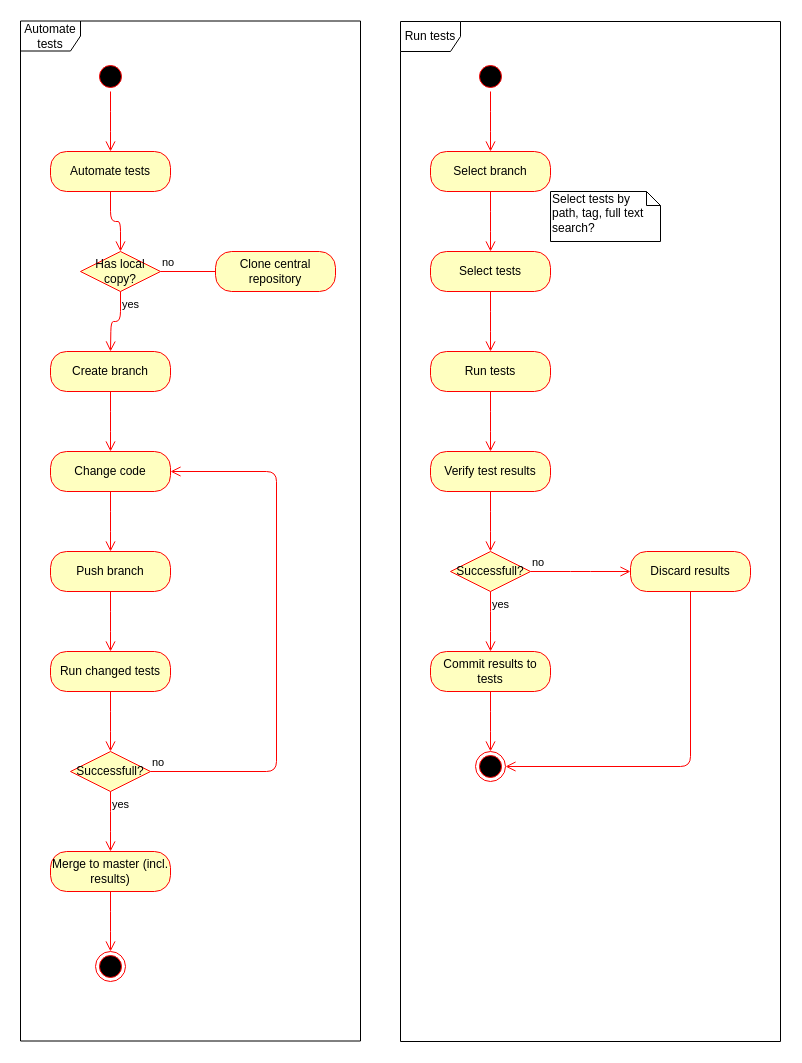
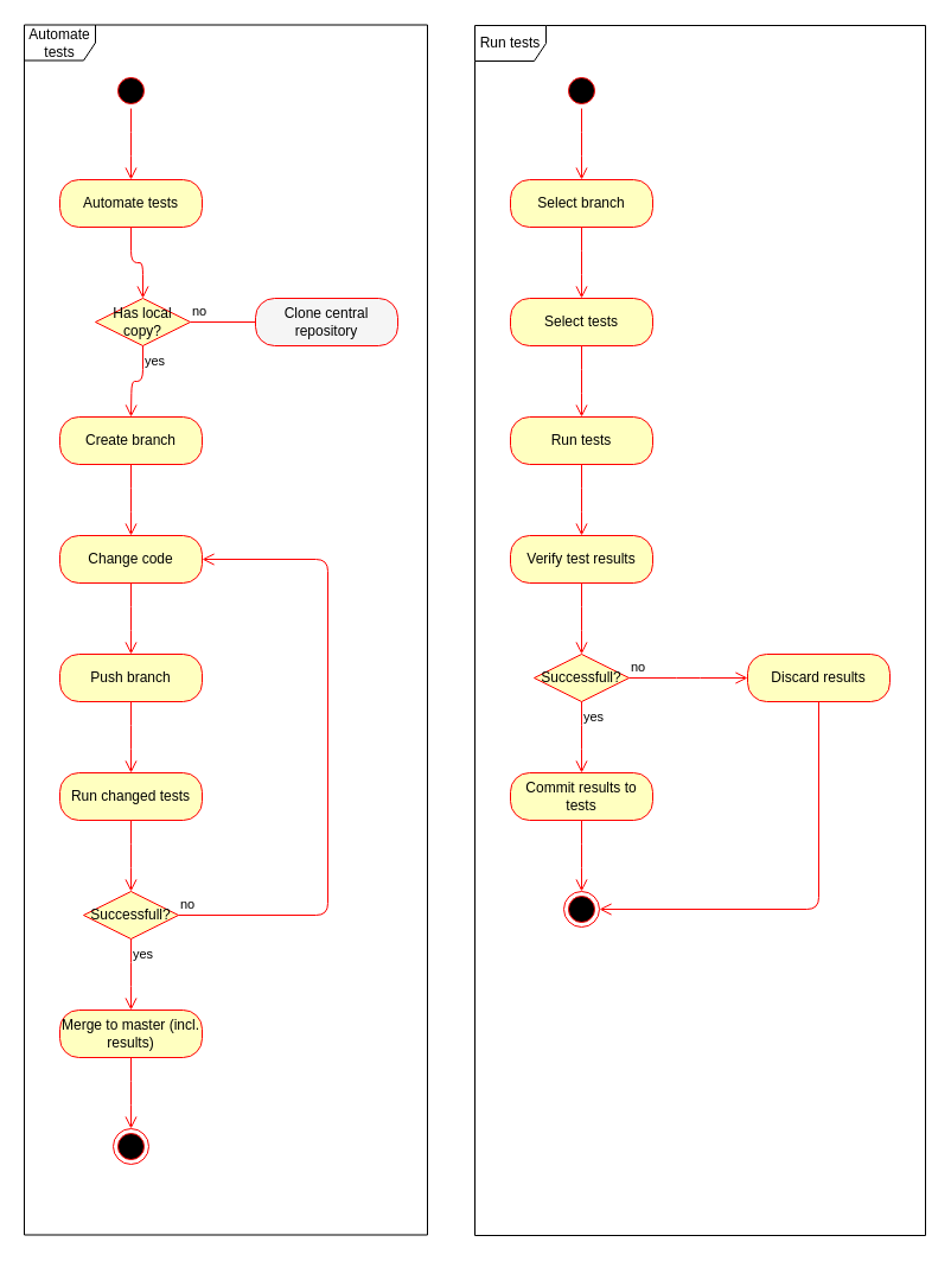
  <mxCell id="0" />
  <mxCell id="1" parent="0" />
  <mxCell id="2" value="&lt;div&gt;Automate tests&lt;/div&gt;" style="shape=umlFrame;whiteSpace=wrap;html=1;" vertex="1" parent="1"><mxGeometry x="20" y="20.5" width="340" height="1020" as="geometry" /></mxCell>
  <mxCell id="3" value="" style="ellipse;html=1;shape=startState;fillColor=#000000;strokeColor=#ff0000;" vertex="1" parent="1"><mxGeometry x="95" y="61" width="30" height="30" as="geometry" /></mxCell>
  <mxCell id="4" value="" style="edgeStyle=orthogonalEdgeStyle;html=1;verticalAlign=bottom;endArrow=open;endSize=8;strokeColor=#ff0000;" edge="1" source="3" parent="1"><mxGeometry relative="1" as="geometry"><mxPoint x="110" y="151" as="targetPoint" /></mxGeometry></mxCell>
  <mxCell id="5" value="Automate tests" style="rounded=1;whiteSpace=wrap;html=1;arcSize=40;fontColor=#000000;fillColor=#ffffc0;strokeColor=#ff0000;" vertex="1" parent="1"><mxGeometry x="50" y="151" width="120" height="40" as="geometry" /></mxCell>
  <mxCell id="6" value="" style="edgeStyle=orthogonalEdgeStyle;html=1;verticalAlign=bottom;endArrow=open;endSize=8;strokeColor=#ff0000;entryX=0.5;entryY=0;entryDx=0;entryDy=0;" edge="1" source="5" parent="1" target="7"><mxGeometry relative="1" as="geometry"><mxPoint x="110" y="251" as="targetPoint" /></mxGeometry></mxCell>
  <mxCell id="7" value="Has local copy?" style="rhombus;whiteSpace=wrap;html=1;fillColor=#ffffc0;strokeColor=#ff0000;" vertex="1" parent="1"><mxGeometry x="80" y="251" width="80" height="40" as="geometry" /></mxCell>
  <mxCell id="8" value="no" style="edgeStyle=orthogonalEdgeStyle;html=1;align=left;verticalAlign=bottom;endArrow=open;endSize=8;strokeColor=#ff0000;" edge="1" source="7" parent="1"><mxGeometry x="-1" relative="1" as="geometry"><mxPoint x="255" y="271" as="targetPoint" /></mxGeometry></mxCell>
  <mxCell id="9" value="yes" style="edgeStyle=orthogonalEdgeStyle;html=1;align=left;verticalAlign=top;endArrow=open;endSize=8;strokeColor=#ff0000;" edge="1" source="7" parent="1"><mxGeometry x="-1" relative="1" as="geometry"><mxPoint x="110" y="351" as="targetPoint" /></mxGeometry></mxCell>
  <mxCell id="10" value="&lt;div&gt;Create branch&lt;/div&gt;" style="rounded=1;whiteSpace=wrap;html=1;arcSize=40;fontColor=#000000;fillColor=#ffffc0;strokeColor=#ff0000;" vertex="1" parent="1"><mxGeometry x="50" y="351" width="120" height="40" as="geometry" /></mxCell>
  <mxCell id="11" value="" style="edgeStyle=orthogonalEdgeStyle;html=1;verticalAlign=bottom;endArrow=open;endSize=8;strokeColor=#ff0000;" edge="1" source="10" parent="1"><mxGeometry relative="1" as="geometry"><mxPoint x="110" y="451" as="targetPoint" /></mxGeometry></mxCell>
  <mxCell id="12" value="&lt;div&gt;Change code&lt;/div&gt;" style="rounded=1;whiteSpace=wrap;html=1;arcSize=40;fontColor=#000000;fillColor=#ffffc0;strokeColor=#ff0000;" vertex="1" parent="1"><mxGeometry x="50" y="451" width="120" height="40" as="geometry" /></mxCell>
  <mxCell id="13" value="" style="edgeStyle=orthogonalEdgeStyle;html=1;verticalAlign=bottom;endArrow=open;endSize=8;strokeColor=#ff0000;" edge="1" source="12" parent="1"><mxGeometry relative="1" as="geometry"><mxPoint x="110" y="551" as="targetPoint" /></mxGeometry></mxCell>
  <mxCell id="14" value="&lt;div&gt;Push branch&lt;/div&gt;" style="rounded=1;whiteSpace=wrap;html=1;arcSize=40;fontColor=#000000;fillColor=#ffffc0;strokeColor=#ff0000;" vertex="1" parent="1"><mxGeometry x="50" y="551" width="120" height="40" as="geometry" /></mxCell>
  <mxCell id="15" value="" style="edgeStyle=orthogonalEdgeStyle;html=1;verticalAlign=bottom;endArrow=open;endSize=8;strokeColor=#ff0000;" edge="1" source="14" parent="1"><mxGeometry relative="1" as="geometry"><mxPoint x="110" y="651" as="targetPoint" /></mxGeometry></mxCell>
- <mxCell id="16" value="&lt;div&gt;Clone central repository&lt;/div&gt;" style="rounded=1;whiteSpace=wrap;html=1;arcSize=40;fontColor=#000000;fillColor=#ffffc0;strokeColor=#ff0000;" vertex="1" parent="1"><mxGeometry x="215" y="251" width="120" height="40" as="geometry" /></mxCell>
+ <mxCell id="16" value="&lt;div&gt;Clone central repository&lt;/div&gt;" style="rounded=1;whiteSpace=wrap;html=1;arcSize=40;fontColor=#000000;fillColor=#f5f5f5;strokeColor=#ff0000;" vertex="1" parent="1"><mxGeometry x="215" y="251" width="120" height="40" as="geometry" /></mxCell>
  <mxCell id="17" value="Run changed tests" style="rounded=1;whiteSpace=wrap;html=1;arcSize=40;fontColor=#000000;fillColor=#ffffc0;strokeColor=#ff0000;" vertex="1" parent="1"><mxGeometry x="50" y="651" width="120" height="40" as="geometry" /></mxCell>
  <mxCell id="18" value="" style="edgeStyle=orthogonalEdgeStyle;html=1;verticalAlign=bottom;endArrow=open;endSize=8;strokeColor=#ff0000;" edge="1" source="17" parent="1"><mxGeometry relative="1" as="geometry"><mxPoint x="110" y="751" as="targetPoint" /></mxGeometry></mxCell>
  <mxCell id="19" value="Successfull?" style="rhombus;whiteSpace=wrap;html=1;fillColor=#ffffc0;strokeColor=#ff0000;" vertex="1" parent="1"><mxGeometry x="70" y="751" width="80" height="40" as="geometry" /></mxCell>
  <mxCell id="20" value="no" style="edgeStyle=orthogonalEdgeStyle;html=1;align=left;verticalAlign=bottom;endArrow=open;endSize=8;strokeColor=#ff0000;exitX=1;exitY=0.5;exitDx=0;exitDy=0;" edge="1" source="19" parent="1"><mxGeometry x="-1" relative="1" as="geometry"><mxPoint x="170" y="471" as="targetPoint" /><Array as="points"><mxPoint x="276" y="771" /><mxPoint x="276" y="471" /><mxPoint x="170" y="471" /></Array></mxGeometry></mxCell>
  <mxCell id="21" value="yes" style="edgeStyle=orthogonalEdgeStyle;html=1;align=left;verticalAlign=top;endArrow=open;endSize=8;strokeColor=#ff0000;" edge="1" source="19" parent="1"><mxGeometry x="-1" relative="1" as="geometry"><mxPoint x="110" y="851" as="targetPoint" /></mxGeometry></mxCell>
  <mxCell id="22" value="Merge to master (incl. results)" style="rounded=1;whiteSpace=wrap;html=1;arcSize=40;fontColor=#000000;fillColor=#ffffc0;strokeColor=#ff0000;" vertex="1" parent="1"><mxGeometry x="50" y="851" width="120" height="40" as="geometry" /></mxCell>
  <mxCell id="23" value="" style="edgeStyle=orthogonalEdgeStyle;html=1;verticalAlign=bottom;endArrow=open;endSize=8;strokeColor=#ff0000;" edge="1" source="22" parent="1"><mxGeometry relative="1" as="geometry"><mxPoint x="110" y="951" as="targetPoint" /></mxGeometry></mxCell>
  <mxCell id="24" value="" style="ellipse;html=1;shape=endState;fillColor=#000000;strokeColor=#ff0000;" vertex="1" parent="1"><mxGeometry x="95" y="951" width="30" height="30" as="geometry" /></mxCell>
  <mxCell id="25" value="&lt;div&gt;Run tests&lt;/div&gt;" style="shape=umlFrame;whiteSpace=wrap;html=1;" vertex="1" parent="1"><mxGeometry x="400" y="21" width="380" height="1020" as="geometry" /></mxCell>
  <mxCell id="26" value="" style="ellipse;html=1;shape=startState;fillColor=#000000;strokeColor=#ff0000;" vertex="1" parent="1"><mxGeometry x="475" y="61" width="30" height="30" as="geometry" /></mxCell>
  <mxCell id="27" value="" style="edgeStyle=orthogonalEdgeStyle;html=1;verticalAlign=bottom;endArrow=open;endSize=8;strokeColor=#ff0000;" edge="1" source="26" parent="1"><mxGeometry relative="1" as="geometry"><mxPoint x="490" y="151" as="targetPoint" /></mxGeometry></mxCell>
  <mxCell id="28" value="Select branch" style="rounded=1;whiteSpace=wrap;html=1;arcSize=40;fontColor=#000000;fillColor=#ffffc0;strokeColor=#ff0000;" vertex="1" parent="1"><mxGeometry x="430" y="151" width="120" height="40" as="geometry" /></mxCell>
  <mxCell id="29" value="" style="edgeStyle=orthogonalEdgeStyle;html=1;verticalAlign=bottom;endArrow=open;endSize=8;strokeColor=#ff0000;" edge="1" source="28" parent="1"><mxGeometry relative="1" as="geometry"><mxPoint x="490" y="251" as="targetPoint" /></mxGeometry></mxCell>
  <mxCell id="30" value="Select tests" style="rounded=1;whiteSpace=wrap;html=1;arcSize=40;fontColor=#000000;fillColor=#ffffc0;strokeColor=#ff0000;" vertex="1" parent="1"><mxGeometry x="430" y="251" width="120" height="40" as="geometry" /></mxCell>
  <mxCell id="31" value="" style="edgeStyle=orthogonalEdgeStyle;html=1;verticalAlign=bottom;endArrow=open;endSize=8;strokeColor=#ff0000;" edge="1" source="30" parent="1"><mxGeometry relative="1" as="geometry"><mxPoint x="490" y="351" as="targetPoint" /></mxGeometry></mxCell>
  <mxCell id="32" value="Run tests" style="rounded=1;whiteSpace=wrap;html=1;arcSize=40;fontColor=#000000;fillColor=#ffffc0;strokeColor=#ff0000;" vertex="1" parent="1"><mxGeometry x="430" y="351" width="120" height="40" as="geometry" /></mxCell>
  <mxCell id="33" value="" style="edgeStyle=orthogonalEdgeStyle;html=1;verticalAlign=bottom;endArrow=open;endSize=8;strokeColor=#ff0000;" edge="1" source="32" parent="1"><mxGeometry relative="1" as="geometry"><mxPoint x="490" y="451" as="targetPoint" /></mxGeometry></mxCell>
- <mxCell id="34" value="Select tests by path, tag, full text search?" style="shape=note;whiteSpace=wrap;html=1;size=14;verticalAlign=top;align=left;spacingTop=-6;" vertex="1" parent="1"><mxGeometry x="550" y="191" width="110" height="50" as="geometry" /></mxCell>
  <mxCell id="35" value="Verify test results" style="rounded=1;whiteSpace=wrap;html=1;arcSize=40;fontColor=#000000;fillColor=#ffffc0;strokeColor=#ff0000;" vertex="1" parent="1"><mxGeometry x="430" y="451" width="120" height="40" as="geometry" /></mxCell>
  <mxCell id="36" value="" style="edgeStyle=orthogonalEdgeStyle;html=1;verticalAlign=bottom;endArrow=open;endSize=8;strokeColor=#ff0000;" edge="1" source="35" parent="1"><mxGeometry relative="1" as="geometry"><mxPoint x="490" y="551" as="targetPoint" /></mxGeometry></mxCell>
  <mxCell id="37" value="Successfull?" style="rhombus;whiteSpace=wrap;html=1;fillColor=#ffffc0;strokeColor=#ff0000;" vertex="1" parent="1"><mxGeometry x="450" y="551" width="80" height="40" as="geometry" /></mxCell>
  <mxCell id="38" value="no" style="edgeStyle=orthogonalEdgeStyle;html=1;align=left;verticalAlign=bottom;endArrow=open;endSize=8;strokeColor=#ff0000;" edge="1" source="37" parent="1"><mxGeometry x="-1" relative="1" as="geometry"><mxPoint x="630" y="571" as="targetPoint" /></mxGeometry></mxCell>
  <mxCell id="39" value="yes" style="edgeStyle=orthogonalEdgeStyle;html=1;align=left;verticalAlign=top;endArrow=open;endSize=8;strokeColor=#ff0000;" edge="1" source="37" parent="1"><mxGeometry x="-1" relative="1" as="geometry"><mxPoint x="490" y="651" as="targetPoint" /></mxGeometry></mxCell>
  <mxCell id="40" value="Discard results" style="rounded=1;whiteSpace=wrap;html=1;arcSize=40;fontColor=#000000;fillColor=#ffffc0;strokeColor=#ff0000;" vertex="1" parent="1"><mxGeometry x="630" y="551" width="120" height="40" as="geometry" /></mxCell>
  <mxCell id="41" value="" style="edgeStyle=orthogonalEdgeStyle;html=1;verticalAlign=bottom;endArrow=open;endSize=8;strokeColor=#ff0000;entryX=1;entryY=0.5;entryDx=0;entryDy=0;exitX=0.5;exitY=1;exitDx=0;exitDy=0;" edge="1" source="40" parent="1" target="44"><mxGeometry relative="1" as="geometry"><mxPoint x="690" y="651" as="targetPoint" /></mxGeometry></mxCell>
  <mxCell id="42" value="Commit results to tests" style="rounded=1;whiteSpace=wrap;html=1;arcSize=40;fontColor=#000000;fillColor=#ffffc0;strokeColor=#ff0000;" vertex="1" parent="1"><mxGeometry x="430" y="651" width="120" height="40" as="geometry" /></mxCell>
  <mxCell id="43" value="" style="edgeStyle=orthogonalEdgeStyle;html=1;verticalAlign=bottom;endArrow=open;endSize=8;strokeColor=#ff0000;" edge="1" source="42" parent="1"><mxGeometry relative="1" as="geometry"><mxPoint x="490" y="751" as="targetPoint" /></mxGeometry></mxCell>
  <mxCell id="44" value="" style="ellipse;html=1;shape=endState;fillColor=#000000;strokeColor=#ff0000;" vertex="1" parent="1"><mxGeometry x="475" y="751" width="30" height="30" as="geometry" /></mxCell>
